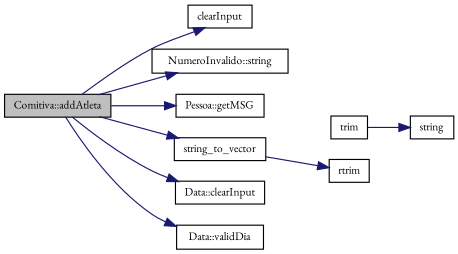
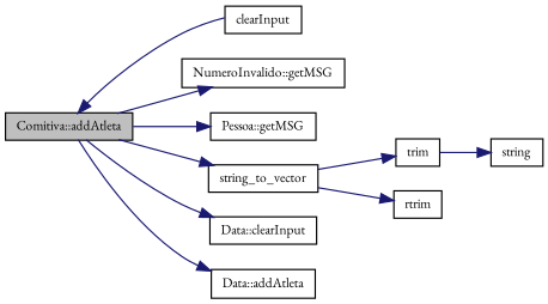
  digraph {
    fontname="EB Garamond"
    rankdir=LR
    node [color=black fillcolor=white fontname="EB Garamond" fontsize=10 shape=record style=filled]
    edge [color=midnightblue fontname="EB Garamond" fontsize=10 labelfontname=Helvetica labelfontsize=10 style=solid]
    n1 [fillcolor=grey75 fontcolor=black height=0.2 label="Comitiva::addAtleta" width=0.4]
    n2 [height=0.2 label=clearInput width=0.4]
-   n3 [height=0.2 label="NumeroInvalido::string" width=0.4]
+   n3 [height=0.2 label="NumeroInvalido::getMSG" width=0.4]
    n4 [height=0.2 label="Pessoa::getMSG" width=0.4]
    n5 [height=0.2 label=string_to_vector width=0.4]
    n6 [height=0.2 label="Data::clearInput" width=0.4]
-   n7 [height=0.2 label="Data::validDia" width=0.4]
+   n7 [height=0.2 label="Data::addAtleta" width=0.4]
    n8 [height=0.2 label=trim width=0.4]
    n9 [height=0.2 label=rtrim width=0.4]
    n10 [height=0.2 label=string width=0.4]
-   n1 -> n2
+   n2 -> n1
    n1 -> n3
    n1 -> n4
    n1 -> n5
    n1 -> n6
    n1 -> n7
+   n5 -> n8
    n5 -> n9
    n8 -> n10
  }
